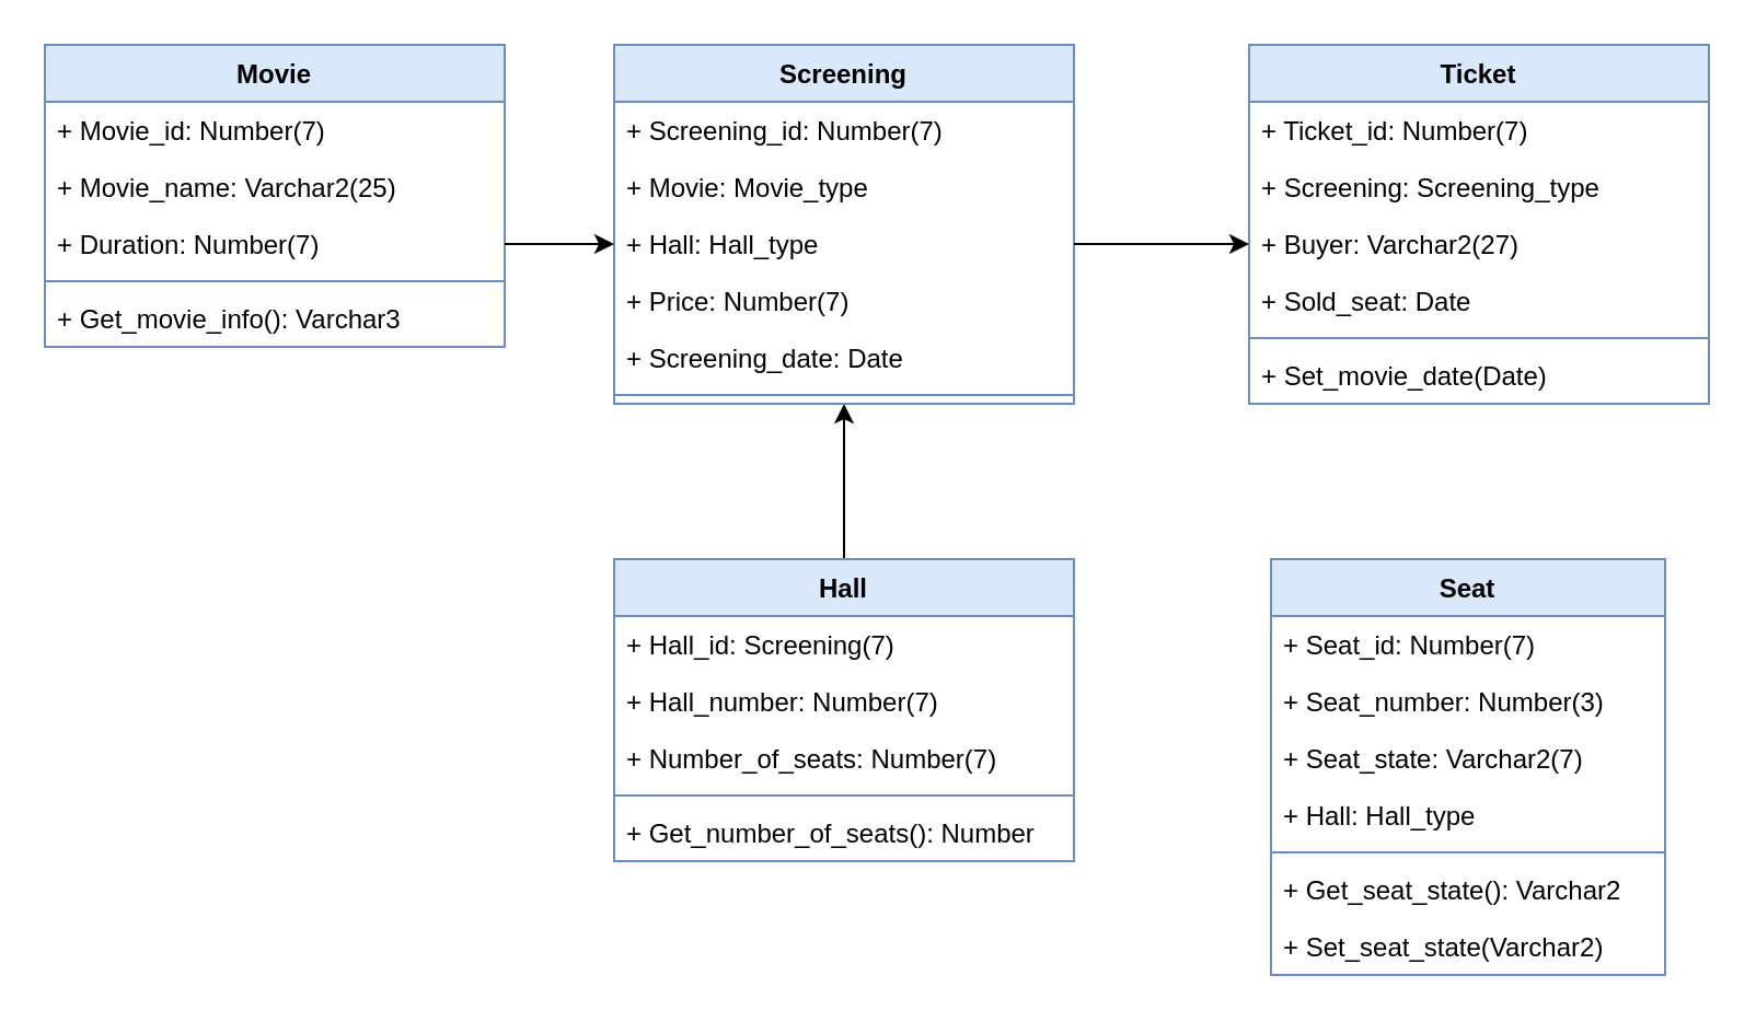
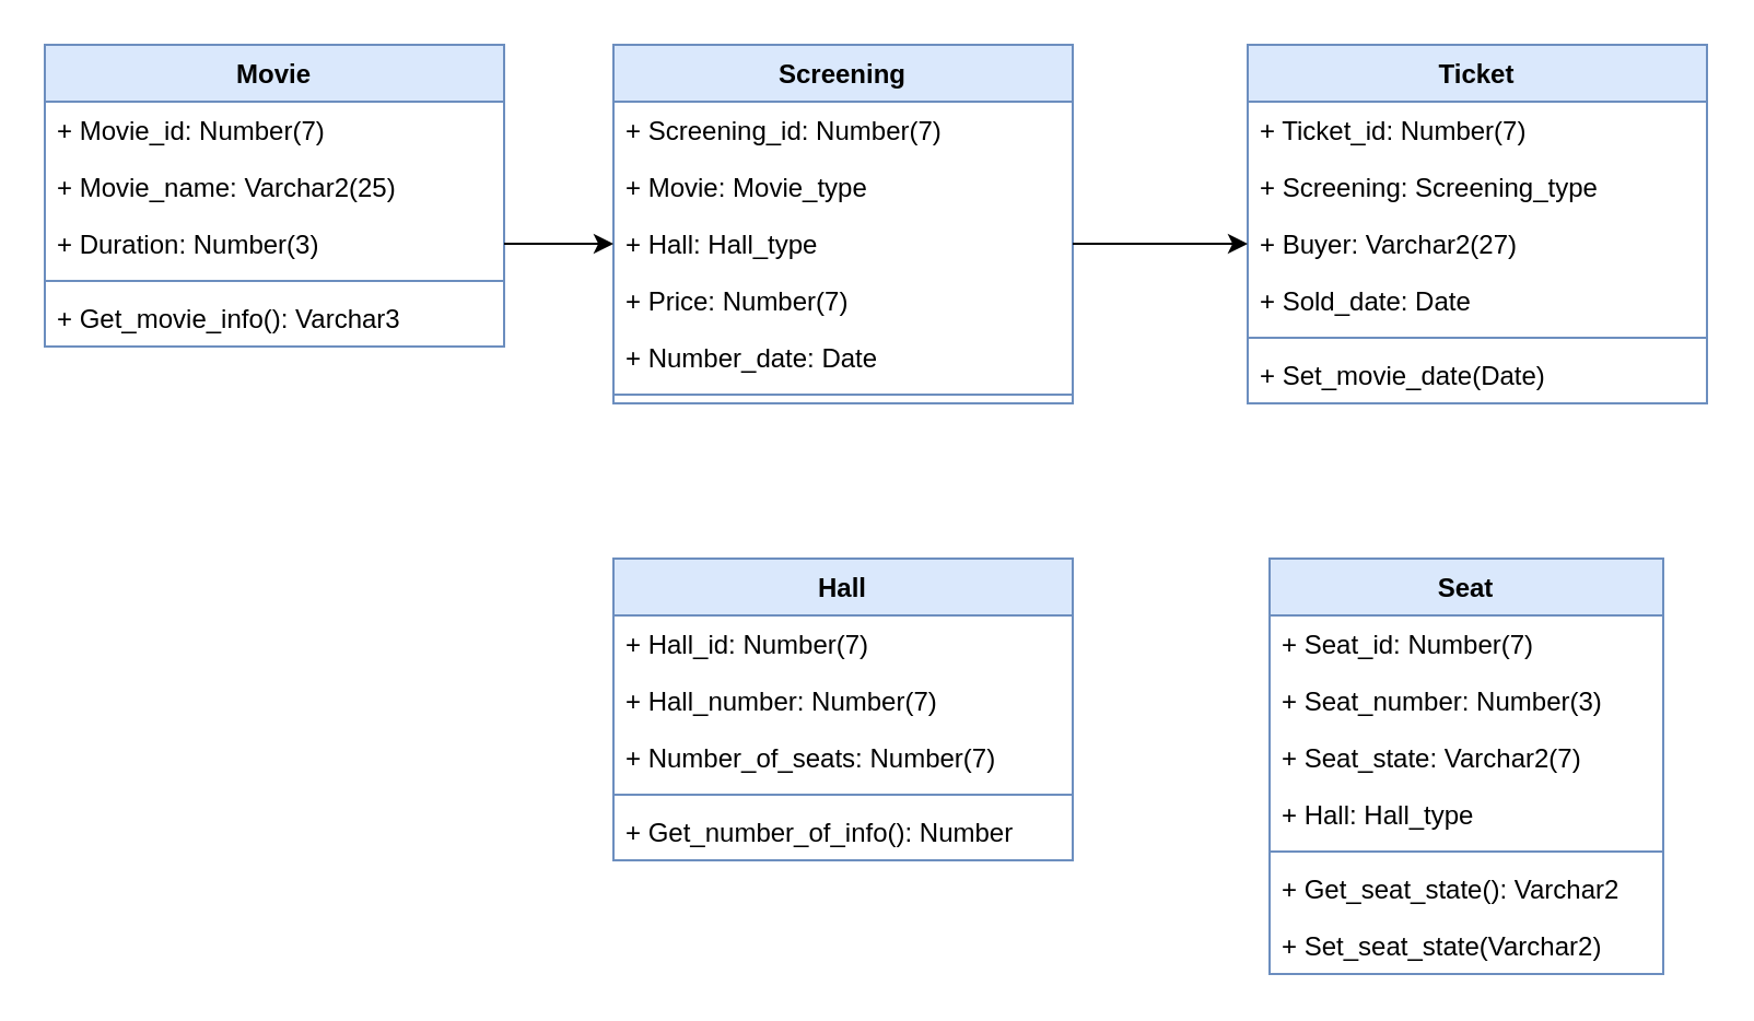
  <mxCell id="0" />
  <mxCell id="1" parent="0" />
  <mxCell id="2" value="Seat" style="swimlane;fontStyle=1;align=center;verticalAlign=top;childLayout=stackLayout;horizontal=1;startSize=26;horizontalStack=0;resizeParent=1;resizeParentMax=0;resizeLast=0;collapsible=1;marginBottom=0;fillColor=#dae8fc;strokeColor=#6c8ebf;" parent="1" vertex="1"><mxGeometry x="580" y="255" width="180" height="190" as="geometry" /></mxCell>
  <mxCell id="3" value="+ Seat_id: Number(7)" style="text;strokeColor=none;fillColor=none;align=left;verticalAlign=top;spacingLeft=4;spacingRight=4;overflow=hidden;rotatable=0;points=[[0,0.5],[1,0.5]];portConstraint=eastwest;" parent="2" vertex="1"><mxGeometry y="26" width="180" height="26" as="geometry" /></mxCell>
  <mxCell id="4" value="+ Seat_number: Number(3)" style="text;strokeColor=none;fillColor=none;align=left;verticalAlign=top;spacingLeft=4;spacingRight=4;overflow=hidden;rotatable=0;points=[[0,0.5],[1,0.5]];portConstraint=eastwest;" parent="2" vertex="1"><mxGeometry y="52" width="180" height="26" as="geometry" /></mxCell>
  <mxCell id="5" value="+ Seat_state: Varchar2(7)" style="text;strokeColor=none;fillColor=none;align=left;verticalAlign=top;spacingLeft=4;spacingRight=4;overflow=hidden;rotatable=0;points=[[0,0.5],[1,0.5]];portConstraint=eastwest;" parent="2" vertex="1"><mxGeometry y="78" width="180" height="26" as="geometry" /></mxCell>
  <mxCell id="6" value="+ Hall: Hall_type" style="text;strokeColor=none;fillColor=none;align=left;verticalAlign=top;spacingLeft=4;spacingRight=4;overflow=hidden;rotatable=0;points=[[0,0.5],[1,0.5]];portConstraint=eastwest;" vertex="1" parent="2"><mxGeometry y="104" width="180" height="26" as="geometry" /></mxCell>
  <mxCell id="7" value="" style="line;strokeWidth=1;fillColor=none;align=left;verticalAlign=middle;spacingTop=-1;spacingLeft=3;spacingRight=3;rotatable=0;labelPosition=right;points=[];portConstraint=eastwest;strokeColor=inherit;" parent="2" vertex="1"><mxGeometry y="130" width="180" height="8" as="geometry" /></mxCell>
  <mxCell id="8" value="+ Get_seat_state(): Varchar2" style="text;strokeColor=none;fillColor=none;align=left;verticalAlign=top;spacingLeft=4;spacingRight=4;overflow=hidden;rotatable=0;points=[[0,0.5],[1,0.5]];portConstraint=eastwest;" parent="2" vertex="1"><mxGeometry y="138" width="180" height="26" as="geometry" /></mxCell>
  <mxCell id="9" value="+ Set_seat_state(Varchar2)" style="text;strokeColor=none;fillColor=none;align=left;verticalAlign=top;spacingLeft=4;spacingRight=4;overflow=hidden;rotatable=0;points=[[0,0.5],[1,0.5]];portConstraint=eastwest;" vertex="1" parent="2"><mxGeometry y="164" width="180" height="26" as="geometry" /></mxCell>
- <mxCell id="10" value="" style="edgeStyle=orthogonalEdgeStyle;rounded=0;orthogonalLoop=1;jettySize=auto;html=1;entryX=0.5;entryY=1;entryDx=0;entryDy=0;" edge="1" parent="1" source="11" target="23"><mxGeometry relative="1" as="geometry" /></mxCell>
  <mxCell id="11" value="Hall" style="swimlane;fontStyle=1;align=center;verticalAlign=top;childLayout=stackLayout;horizontal=1;startSize=26;horizontalStack=0;resizeParent=1;resizeParentMax=0;resizeLast=0;collapsible=1;marginBottom=0;fillColor=#dae8fc;strokeColor=#6c8ebf;" vertex="1" parent="1"><mxGeometry x="280" y="255" width="210" height="138" as="geometry" /></mxCell>
- <mxCell id="12" value="+ Hall_id: Screening(7)" style="text;strokeColor=none;fillColor=none;align=left;verticalAlign=top;spacingLeft=4;spacingRight=4;overflow=hidden;rotatable=0;points=[[0,0.5],[1,0.5]];portConstraint=eastwest;" vertex="1" parent="11"><mxGeometry y="26" width="210" height="26" as="geometry" /></mxCell>
+ <mxCell id="12" value="+ Hall_id: Number(7)" style="text;strokeColor=none;fillColor=none;align=left;verticalAlign=top;spacingLeft=4;spacingRight=4;overflow=hidden;rotatable=0;points=[[0,0.5],[1,0.5]];portConstraint=eastwest;" vertex="1" parent="11"><mxGeometry y="26" width="210" height="26" as="geometry" /></mxCell>
  <mxCell id="13" value="+ Hall_number: Number(7)" style="text;strokeColor=none;fillColor=none;align=left;verticalAlign=top;spacingLeft=4;spacingRight=4;overflow=hidden;rotatable=0;points=[[0,0.5],[1,0.5]];portConstraint=eastwest;" vertex="1" parent="11"><mxGeometry y="52" width="210" height="26" as="geometry" /></mxCell>
  <mxCell id="14" value="+ Number_of_seats: Number(7)" style="text;strokeColor=none;fillColor=none;align=left;verticalAlign=top;spacingLeft=4;spacingRight=4;overflow=hidden;rotatable=0;points=[[0,0.5],[1,0.5]];portConstraint=eastwest;" vertex="1" parent="11"><mxGeometry y="78" width="210" height="26" as="geometry" /></mxCell>
  <mxCell id="15" value="" style="line;strokeWidth=1;fillColor=none;align=left;verticalAlign=middle;spacingTop=-1;spacingLeft=3;spacingRight=3;rotatable=0;labelPosition=right;points=[];portConstraint=eastwest;strokeColor=inherit;" vertex="1" parent="11"><mxGeometry y="104" width="210" height="8" as="geometry" /></mxCell>
- <mxCell id="16" value="+ Get_number_of_seats(): Number" style="text;strokeColor=none;fillColor=none;align=left;verticalAlign=top;spacingLeft=4;spacingRight=4;overflow=hidden;rotatable=0;points=[[0,0.5],[1,0.5]];portConstraint=eastwest;" vertex="1" parent="11"><mxGeometry y="112" width="210" height="26" as="geometry" /></mxCell>
+ <mxCell id="16" value="+ Get_number_of_info(): Number" style="text;strokeColor=none;fillColor=none;align=left;verticalAlign=top;spacingLeft=4;spacingRight=4;overflow=hidden;rotatable=0;points=[[0,0.5],[1,0.5]];portConstraint=eastwest;" vertex="1" parent="11"><mxGeometry y="112" width="210" height="26" as="geometry" /></mxCell>
  <mxCell id="17" value="Movie" style="swimlane;fontStyle=1;align=center;verticalAlign=top;childLayout=stackLayout;horizontal=1;startSize=26;horizontalStack=0;resizeParent=1;resizeParentMax=0;resizeLast=0;collapsible=1;marginBottom=0;fillColor=#dae8fc;strokeColor=#6c8ebf;" vertex="1" parent="1"><mxGeometry x="20" y="20" width="210" height="138" as="geometry" /></mxCell>
  <mxCell id="18" value="+ Movie_id: Number(7)" style="text;strokeColor=none;fillColor=none;align=left;verticalAlign=top;spacingLeft=4;spacingRight=4;overflow=hidden;rotatable=0;points=[[0,0.5],[1,0.5]];portConstraint=eastwest;" vertex="1" parent="17"><mxGeometry y="26" width="210" height="26" as="geometry" /></mxCell>
  <mxCell id="19" value="+ Movie_name: Varchar2(25)" style="text;strokeColor=none;fillColor=none;align=left;verticalAlign=top;spacingLeft=4;spacingRight=4;overflow=hidden;rotatable=0;points=[[0,0.5],[1,0.5]];portConstraint=eastwest;" vertex="1" parent="17"><mxGeometry y="52" width="210" height="26" as="geometry" /></mxCell>
- <mxCell id="20" value="+ Duration: Number(7)" style="text;strokeColor=none;fillColor=none;align=left;verticalAlign=top;spacingLeft=4;spacingRight=4;overflow=hidden;rotatable=0;points=[[0,0.5],[1,0.5]];portConstraint=eastwest;" vertex="1" parent="17"><mxGeometry y="78" width="210" height="26" as="geometry" /></mxCell>
+ <mxCell id="20" value="+ Duration: Number(3)" style="text;strokeColor=none;fillColor=none;align=left;verticalAlign=top;spacingLeft=4;spacingRight=4;overflow=hidden;rotatable=0;points=[[0,0.5],[1,0.5]];portConstraint=eastwest;" vertex="1" parent="17"><mxGeometry y="78" width="210" height="26" as="geometry" /></mxCell>
  <mxCell id="21" value="" style="line;strokeWidth=1;fillColor=none;align=left;verticalAlign=middle;spacingTop=-1;spacingLeft=3;spacingRight=3;rotatable=0;labelPosition=right;points=[];portConstraint=eastwest;strokeColor=inherit;" vertex="1" parent="17"><mxGeometry y="104" width="210" height="8" as="geometry" /></mxCell>
  <mxCell id="22" value="+ Get_movie_info(): Varchar3" style="text;strokeColor=none;fillColor=none;align=left;verticalAlign=top;spacingLeft=4;spacingRight=4;overflow=hidden;rotatable=0;points=[[0,0.5],[1,0.5]];portConstraint=eastwest;" vertex="1" parent="17"><mxGeometry y="112" width="210" height="26" as="geometry" /></mxCell>
  <mxCell id="23" value="Screening" style="swimlane;fontStyle=1;align=center;verticalAlign=top;childLayout=stackLayout;horizontal=1;startSize=26;horizontalStack=0;resizeParent=1;resizeParentMax=0;resizeLast=0;collapsible=1;marginBottom=0;fillColor=#dae8fc;strokeColor=#6c8ebf;" vertex="1" parent="1"><mxGeometry x="280" y="20" width="210" height="164" as="geometry" /></mxCell>
  <mxCell id="24" value="+ Screening_id: Number(7)" style="text;strokeColor=none;fillColor=none;align=left;verticalAlign=top;spacingLeft=4;spacingRight=4;overflow=hidden;rotatable=0;points=[[0,0.5],[1,0.5]];portConstraint=eastwest;" vertex="1" parent="23"><mxGeometry y="26" width="210" height="26" as="geometry" /></mxCell>
  <mxCell id="25" value="+ Movie: Movie_type" style="text;strokeColor=none;fillColor=none;align=left;verticalAlign=top;spacingLeft=4;spacingRight=4;overflow=hidden;rotatable=0;points=[[0,0.5],[1,0.5]];portConstraint=eastwest;" vertex="1" parent="23"><mxGeometry y="52" width="210" height="26" as="geometry" /></mxCell>
  <mxCell id="26" value="+ Hall: Hall_type" style="text;strokeColor=none;fillColor=none;align=left;verticalAlign=top;spacingLeft=4;spacingRight=4;overflow=hidden;rotatable=0;points=[[0,0.5],[1,0.5]];portConstraint=eastwest;" vertex="1" parent="23"><mxGeometry y="78" width="210" height="26" as="geometry" /></mxCell>
  <mxCell id="27" value="+ Price: Number(7)" style="text;strokeColor=none;fillColor=none;align=left;verticalAlign=top;spacingLeft=4;spacingRight=4;overflow=hidden;rotatable=0;points=[[0,0.5],[1,0.5]];portConstraint=eastwest;" vertex="1" parent="23"><mxGeometry y="104" width="210" height="26" as="geometry" /></mxCell>
- <mxCell id="28" value="+ Screening_date: Date" style="text;strokeColor=none;fillColor=none;align=left;verticalAlign=top;spacingLeft=4;spacingRight=4;overflow=hidden;rotatable=0;points=[[0,0.5],[1,0.5]];portConstraint=eastwest;" vertex="1" parent="23"><mxGeometry y="130" width="210" height="26" as="geometry" /></mxCell>
+ <mxCell id="28" value="+ Number_date: Date" style="text;strokeColor=none;fillColor=none;align=left;verticalAlign=top;spacingLeft=4;spacingRight=4;overflow=hidden;rotatable=0;points=[[0,0.5],[1,0.5]];portConstraint=eastwest;" vertex="1" parent="23"><mxGeometry y="130" width="210" height="26" as="geometry" /></mxCell>
  <mxCell id="29" value="" style="line;strokeWidth=1;fillColor=none;align=left;verticalAlign=middle;spacingTop=-1;spacingLeft=3;spacingRight=3;rotatable=0;labelPosition=right;points=[];portConstraint=eastwest;strokeColor=inherit;" vertex="1" parent="23"><mxGeometry y="156" width="210" height="8" as="geometry" /></mxCell>
  <mxCell id="30" value="Ticket" style="swimlane;fontStyle=1;align=center;verticalAlign=top;childLayout=stackLayout;horizontal=1;startSize=26;horizontalStack=0;resizeParent=1;resizeParentMax=0;resizeLast=0;collapsible=1;marginBottom=0;fillColor=#dae8fc;strokeColor=#6c8ebf;" vertex="1" parent="1"><mxGeometry x="570" y="20" width="210" height="164" as="geometry" /></mxCell>
  <mxCell id="31" value="+ Ticket_id: Number(7)" style="text;strokeColor=none;fillColor=none;align=left;verticalAlign=top;spacingLeft=4;spacingRight=4;overflow=hidden;rotatable=0;points=[[0,0.5],[1,0.5]];portConstraint=eastwest;" vertex="1" parent="30"><mxGeometry y="26" width="210" height="26" as="geometry" /></mxCell>
  <mxCell id="32" value="+ Screening: Screening_type" style="text;strokeColor=none;fillColor=none;align=left;verticalAlign=top;spacingLeft=4;spacingRight=4;overflow=hidden;rotatable=0;points=[[0,0.5],[1,0.5]];portConstraint=eastwest;" vertex="1" parent="30"><mxGeometry y="52" width="210" height="26" as="geometry" /></mxCell>
  <mxCell id="33" value="+ Buyer: Varchar2(27)" style="text;strokeColor=none;fillColor=none;align=left;verticalAlign=top;spacingLeft=4;spacingRight=4;overflow=hidden;rotatable=0;points=[[0,0.5],[1,0.5]];portConstraint=eastwest;" vertex="1" parent="30"><mxGeometry y="78" width="210" height="26" as="geometry" /></mxCell>
- <mxCell id="34" value="+ Sold_seat: Date" style="text;strokeColor=none;fillColor=none;align=left;verticalAlign=top;spacingLeft=4;spacingRight=4;overflow=hidden;rotatable=0;points=[[0,0.5],[1,0.5]];portConstraint=eastwest;" vertex="1" parent="30"><mxGeometry y="104" width="210" height="26" as="geometry" /></mxCell>
+ <mxCell id="34" value="+ Sold_date: Date" style="text;strokeColor=none;fillColor=none;align=left;verticalAlign=top;spacingLeft=4;spacingRight=4;overflow=hidden;rotatable=0;points=[[0,0.5],[1,0.5]];portConstraint=eastwest;" vertex="1" parent="30"><mxGeometry y="104" width="210" height="26" as="geometry" /></mxCell>
  <mxCell id="35" value="" style="line;strokeWidth=1;fillColor=none;align=left;verticalAlign=middle;spacingTop=-1;spacingLeft=3;spacingRight=3;rotatable=0;labelPosition=right;points=[];portConstraint=eastwest;strokeColor=inherit;" vertex="1" parent="30"><mxGeometry y="130" width="210" height="8" as="geometry" /></mxCell>
  <mxCell id="36" value="+ Set_movie_date(Date)" style="text;strokeColor=none;fillColor=none;align=left;verticalAlign=top;spacingLeft=4;spacingRight=4;overflow=hidden;rotatable=0;points=[[0,0.5],[1,0.5]];portConstraint=eastwest;" vertex="1" parent="30"><mxGeometry y="138" width="210" height="26" as="geometry" /></mxCell>
  <mxCell id="37" value="" style="edgeStyle=orthogonalEdgeStyle;rounded=0;orthogonalLoop=1;jettySize=auto;html=1;entryX=0;entryY=0.5;entryDx=0;entryDy=0;" edge="1" parent="1" source="26" target="33"><mxGeometry relative="1" as="geometry" /></mxCell>
  <mxCell id="38" value="" style="edgeStyle=orthogonalEdgeStyle;rounded=0;orthogonalLoop=1;jettySize=auto;html=1;entryX=0;entryY=0.5;entryDx=0;entryDy=0;" edge="1" parent="1" source="20" target="26"><mxGeometry relative="1" as="geometry" /></mxCell>
